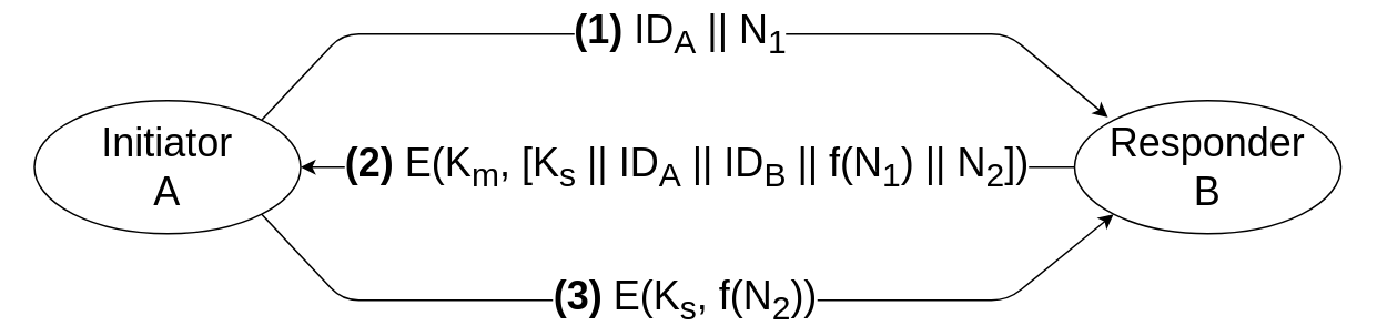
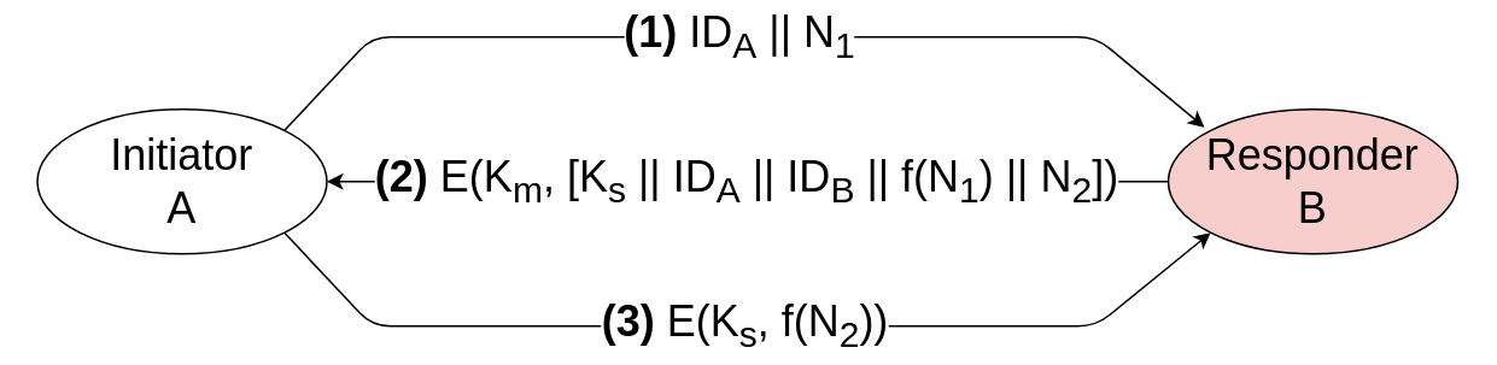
  <mxCell id="0" />
  <mxCell id="1" parent="0" />
  <mxCell id="2" value="&lt;font style=&quot;font-size: 24px;&quot;&gt;Initiator&lt;br&gt;A&lt;/font&gt;" style="ellipse;whiteSpace=wrap;html=1;" vertex="1" parent="1"><mxGeometry x="20" y="60" width="160" height="80" as="geometry" /></mxCell>
- <mxCell id="3" value="&lt;font style=&quot;font-size: 24px;&quot;&gt;Responder&lt;br&gt;B&lt;/font&gt;" style="ellipse;whiteSpace=wrap;html=1;" vertex="1" parent="1"><mxGeometry x="645" y="60" width="160" height="80" as="geometry" /></mxCell>
+ <mxCell id="3" value="&lt;font style=&quot;font-size: 24px;&quot;&gt;Responder&lt;br&gt;B&lt;/font&gt;" style="ellipse;whiteSpace=wrap;html=1;fillColor=#f8cecc;" vertex="1" parent="1"><mxGeometry x="645" y="60" width="160" height="80" as="geometry" /></mxCell>
  <mxCell id="4" value="&lt;b&gt;(1)&lt;/b&gt; ID&lt;sub&gt;A&lt;/sub&gt; || N&lt;sub&gt;1&lt;/sub&gt;" style="endArrow=classic;html=1;fontSize=24;exitX=1;exitY=0;exitDx=0;exitDy=0;endFill=1;" edge="1" parent="1" source="2"><mxGeometry width="50" height="50" relative="1" as="geometry"><mxPoint x="315" y="20" as="sourcePoint" /><mxPoint x="665" y="70" as="targetPoint" /><Array as="points"><mxPoint x="205" y="20" /><mxPoint x="605" y="20" /></Array></mxGeometry></mxCell>
  <mxCell id="5" value="&lt;b&gt;(2)&lt;/b&gt; E(K&lt;sub&gt;m&lt;/sub&gt;, [K&lt;sub&gt;s&lt;/sub&gt; || ID&lt;sub&gt;A&lt;/sub&gt; || ID&lt;sub&gt;B&lt;/sub&gt; || f(N&lt;sub&gt;1&lt;/sub&gt;) || N&lt;sub&gt;2&lt;/sub&gt;])" style="endArrow=classic;html=1;fontSize=24;exitX=0;exitY=0.5;exitDx=0;exitDy=0;entryX=1;entryY=0.5;entryDx=0;entryDy=0;" edge="1" parent="1" source="3" target="2"><mxGeometry width="50" height="50" relative="1" as="geometry"><mxPoint x="405" y="170" as="sourcePoint" /><mxPoint x="455" y="120" as="targetPoint" /></mxGeometry></mxCell>
  <mxCell id="6" value="&lt;b&gt;(3)&lt;/b&gt; E(K&lt;sub&gt;s&lt;/sub&gt;, f(N&lt;sub&gt;2&lt;/sub&gt;))" style="endArrow=none;html=1;fontSize=24;exitX=0;exitY=1;exitDx=0;exitDy=0;entryX=1;entryY=1;entryDx=0;entryDy=0;startArrow=classic;startFill=1;endFill=0;" edge="1" parent="1" source="3" target="2"><mxGeometry width="50" height="50" relative="1" as="geometry"><mxPoint x="495" y="280" as="sourcePoint" /><mxPoint x="545" y="230" as="targetPoint" /><Array as="points"><mxPoint x="605" y="180" /><mxPoint x="205" y="180" /></Array></mxGeometry></mxCell>
